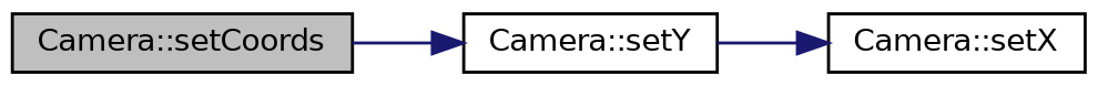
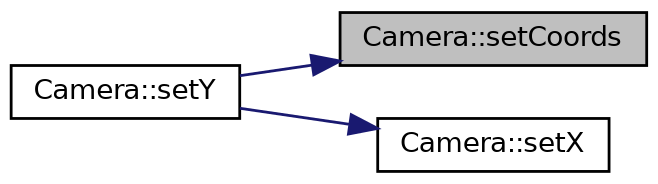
  digraph {
    rankdir=LR
    node [color=black fillcolor=white fontname=Helvetica fontsize=10 shape=record style=filled]
    edge [color=midnightblue fontname=Helvetica fontsize=10 labelfontname=Helvetica labelfontsize=10 style=solid]
    n1 [fillcolor=grey75 fontcolor=black height=0.2 label="Camera::setCoords" width=0.4]
    n2 [height=0.2 label="Camera::setY" width=0.4]
    n3 [height=0.2 label="Camera::setX" width=0.4]
-   n1 -> n2
+   n2 -> n1
    n2 -> n3
  }
